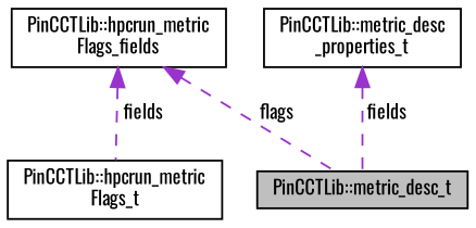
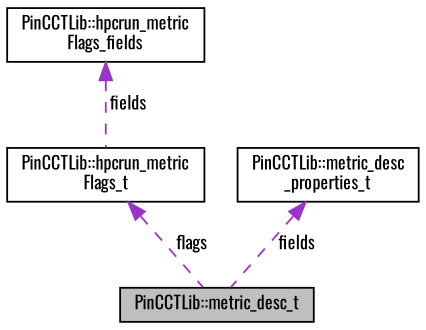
  digraph {
    fontname=Oswald
    node [color=black fillcolor=white fontname=Oswald fontsize=10 shape=record style=filled]
    edge [color=darkorchid3 dir=back fontname=Oswald fontsize=10 labelfontname=Helvetica labelfontsize=10 style=dashed]
    n1 [fillcolor=grey75 fontcolor=black height=0.2 label="PinCCTLib::metric_desc_t" width=0.4]
    n2 [height=0.2 label="PinCCTLib::hpcrun_metric\lFlags_t" width=0.4]
    n3 [height=0.2 label="PinCCTLib::hpcrun_metric\lFlags_fields" width=0.4]
    n4 [height=0.2 label="PinCCTLib::metric_desc\l_properties_t" width=0.4]
-   n3 -> n1 [label=" flags"]
+   n2 -> n1 [label=" flags"]
    n3 -> n2 [label=" fields"]
    n4 -> n1 [label=" fields"]
  }
